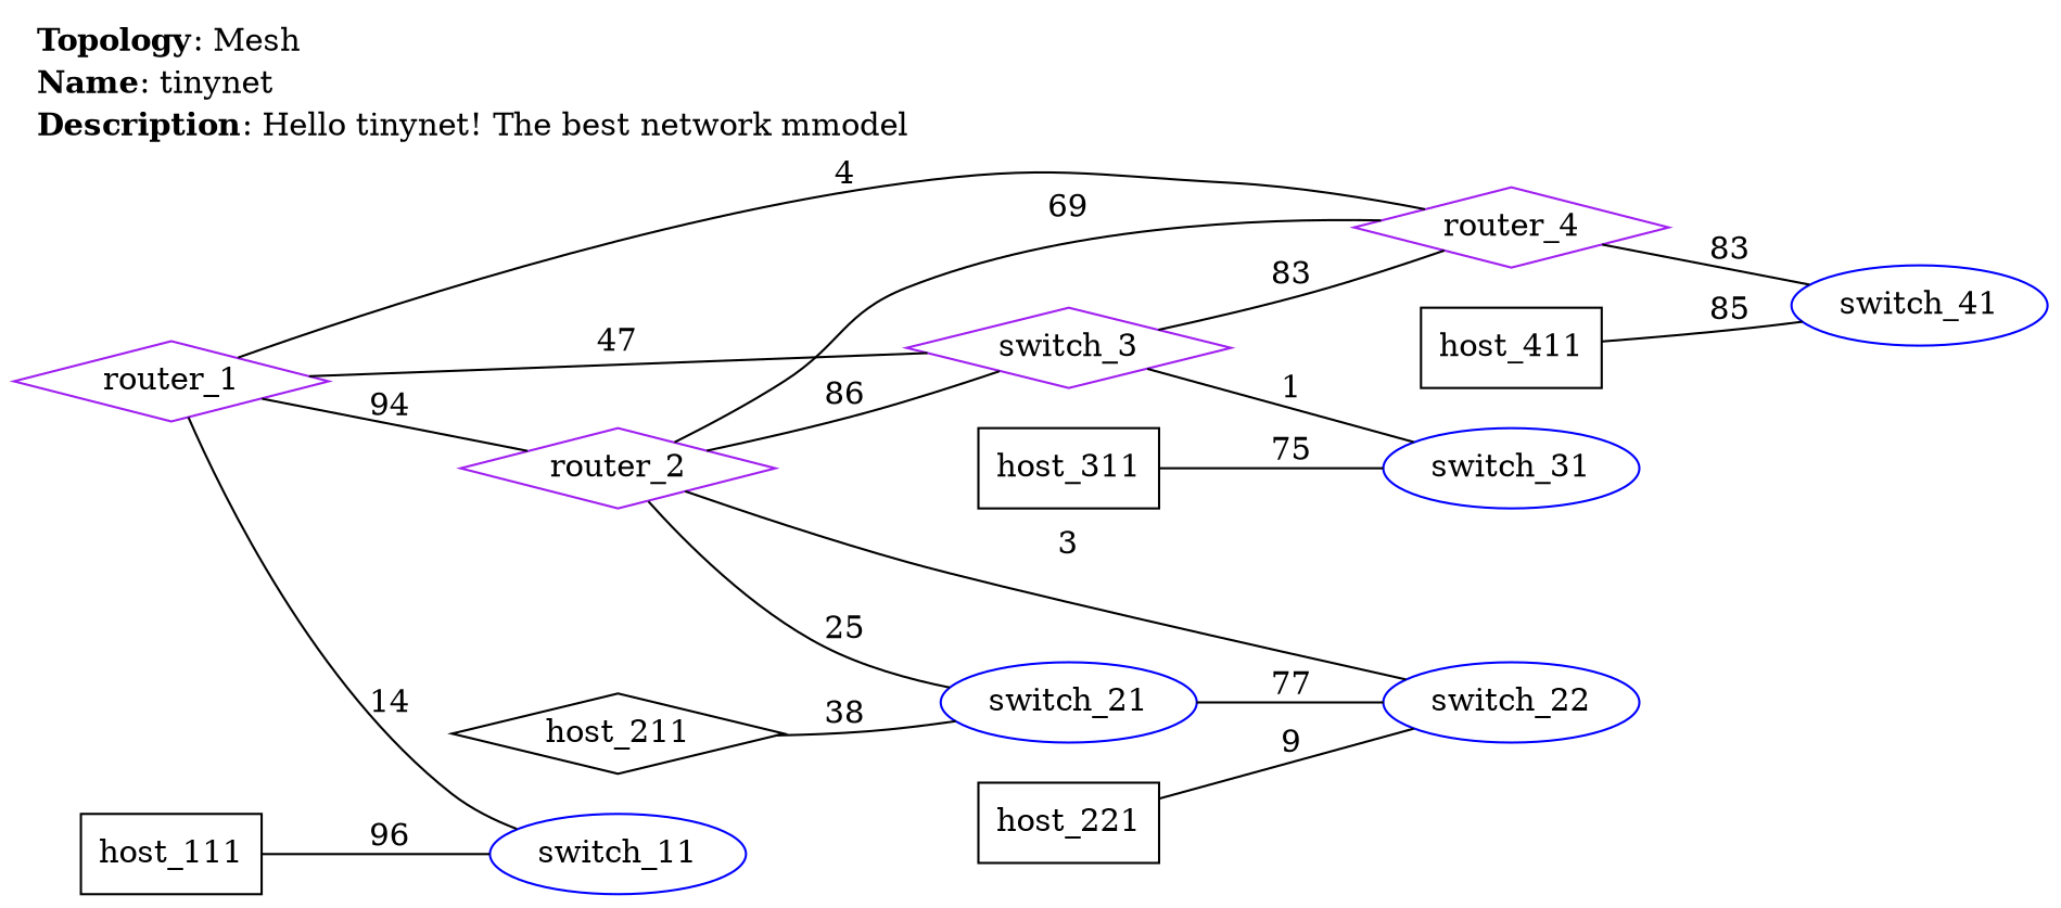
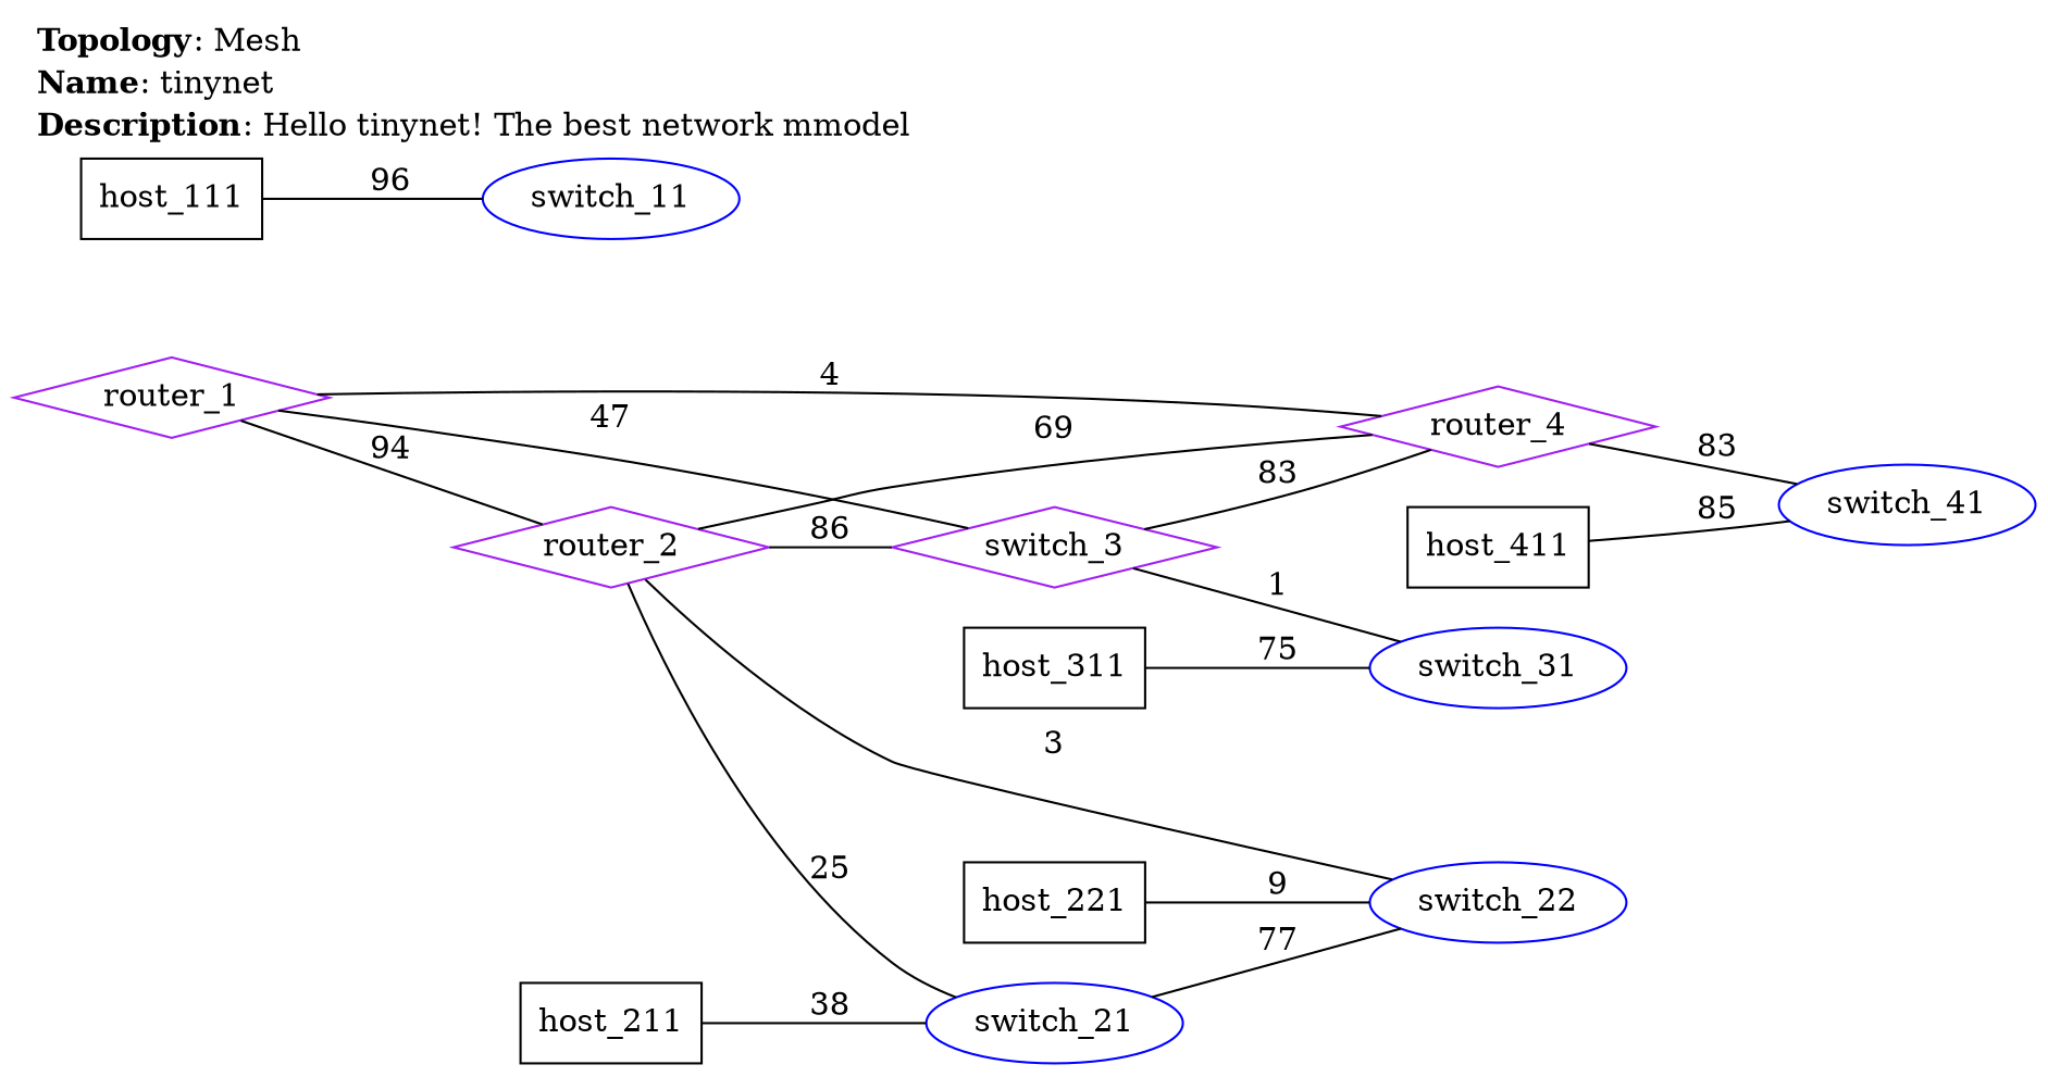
  graph {
    label=<     <TABLE BORDER="0" CELLBORDER="0" CELLSPACING="0">         <TR><TD ALIGN="LEFT"><B>Topology</B>: Mesh</TD></TR>         <TR><TD ALIGN="LEFT"><B>Name</B>: tinynet</TD></TR>         <TR><TD ALIGN="LEFT"><B>Description</B>: Hello tinynet! The best network mmodel</TD></TR>     </TABLE>     >
    labeljust=left
    labelloc=top
    rankdir=LR
    node [color=blue shape=ellipse]
    n1 [color=purple label=router_1 shape=diamond]
    n2 [color=purple label=router_2 shape=diamond]
    n3 [color=purple label=switch_3 shape=diamond]
    n4 [color=purple label=router_4 shape=diamond]
    n5 [label=switch_11]
    n6 [label=switch_21]
    n7 [label=switch_22]
    n8 [label=switch_31]
    n9 [label=switch_41]
    n10 [color=black label=host_111 shape=box]
-   n11 [color=black label=host_211 shape=diamond]
+   n11 [color=black label=host_211 shape=box]
    n12 [color=black label=host_221 shape=box]
    n13 [color=black label=host_311 shape=box]
    n14 [color=black label=host_411 shape=box]
    n1 -- n2 [label=94]
    n1 -- n3 [label=47]
    n1 -- n4 [label=4]
-   n1 -- n5 [label=14]
    n2 -- n3 [label=86]
    n2 -- n4 [label=69]
    n2 -- n6 [label=25]
    n2 -- n7 [label=3]
    n3 -- n4 [label=83]
    n3 -- n8 [label=1]
    n4 -- n9 [label=83]
    n6 -- n7 [label=77]
    n10 -- n5 [label=96]
    n11 -- n6 [label=38]
    n12 -- n7 [label=9]
    n13 -- n8 [label=75]
    n14 -- n9 [label=85]
  }
